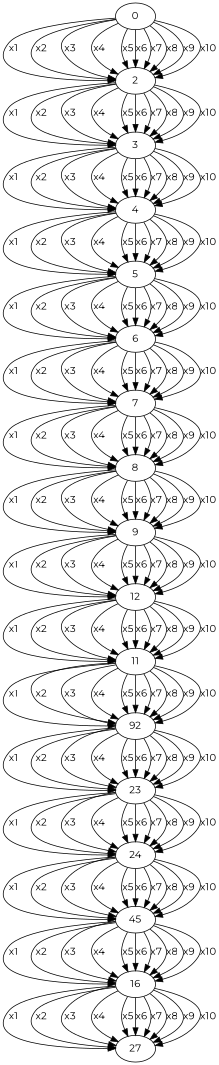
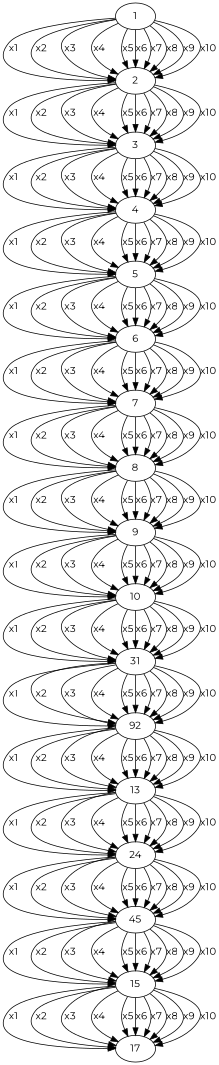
  digraph {
    fontname=Montserrat
    node [fontname=Montserrat]
    edge [fontname=Montserrat]
-   1 [label=0]
+   1
    2
    3
    4
    5
    6
    7
    8
    9
-   10 [label=12]
-   11
+   10
+   11 [label=31]
    n12 [label=92]
-   13 [label=23]
+   13
    n14 [label=24]
    n15 [label=45]
-   16
-   17 [label=27]
+   16 [label=15]
+   17
    1 -> 2 [label=x1]
    1 -> 2 [label=x2]
    1 -> 2 [label=x3]
    1 -> 2 [label=x4]
    1 -> 2 [label=x5]
    1 -> 2 [label=x6]
    1 -> 2 [label=x7]
    1 -> 2 [label=x8]
    1 -> 2 [label=x9]
    1 -> 2 [label=x10]
    2 -> 3 [label=x1]
    2 -> 3 [label=x2]
    2 -> 3 [label=x3]
    2 -> 3 [label=x4]
    2 -> 3 [label=x5]
    2 -> 3 [label=x6]
    2 -> 3 [label=x7]
    2 -> 3 [label=x8]
    2 -> 3 [label=x9]
    2 -> 3 [label=x10]
    3 -> 4 [label=x1]
    3 -> 4 [label=x2]
    3 -> 4 [label=x3]
    3 -> 4 [label=x4]
    3 -> 4 [label=x5]
    3 -> 4 [label=x6]
    3 -> 4 [label=x7]
    3 -> 4 [label=x8]
    3 -> 4 [label=x9]
    3 -> 4 [label=x10]
    4 -> 5 [label=x1]
    4 -> 5 [label=x2]
    4 -> 5 [label=x3]
    4 -> 5 [label=x4]
    4 -> 5 [label=x5]
    4 -> 5 [label=x6]
    4 -> 5 [label=x7]
    4 -> 5 [label=x8]
    4 -> 5 [label=x9]
    4 -> 5 [label=x10]
    5 -> 6 [label=x1]
    5 -> 6 [label=x2]
    5 -> 6 [label=x3]
    5 -> 6 [label=x4]
    5 -> 6 [label=x5]
    5 -> 6 [label=x6]
    5 -> 6 [label=x7]
    5 -> 6 [label=x8]
    5 -> 6 [label=x9]
    5 -> 6 [label=x10]
    6 -> 7 [label=x1]
    6 -> 7 [label=x2]
    6 -> 7 [label=x3]
    6 -> 7 [label=x4]
    6 -> 7 [label=x5]
    6 -> 7 [label=x6]
    6 -> 7 [label=x7]
    6 -> 7 [label=x8]
    6 -> 7 [label=x9]
    6 -> 7 [label=x10]
    7 -> 8 [label=x1]
    7 -> 8 [label=x2]
    7 -> 8 [label=x3]
    7 -> 8 [label=x4]
    7 -> 8 [label=x5]
    7 -> 8 [label=x6]
    7 -> 8 [label=x7]
    7 -> 8 [label=x8]
    7 -> 8 [label=x9]
    7 -> 8 [label=x10]
    8 -> 9 [label=x1]
    8 -> 9 [label=x2]
    8 -> 9 [label=x3]
    8 -> 9 [label=x4]
    8 -> 9 [label=x5]
    8 -> 9 [label=x6]
    8 -> 9 [label=x7]
    8 -> 9 [label=x8]
    8 -> 9 [label=x9]
    8 -> 9 [label=x10]
    9 -> 10 [label=x1]
    9 -> 10 [label=x2]
    9 -> 10 [label=x3]
    9 -> 10 [label=x4]
    9 -> 10 [label=x5]
    9 -> 10 [label=x6]
    9 -> 10 [label=x7]
    9 -> 10 [label=x8]
    9 -> 10 [label=x9]
    9 -> 10 [label=x10]
    10 -> 11 [label=x1]
    10 -> 11 [label=x2]
    10 -> 11 [label=x3]
    10 -> 11 [label=x4]
    10 -> 11 [label=x5]
    10 -> 11 [label=x6]
    10 -> 11 [label=x7]
    10 -> 11 [label=x8]
    10 -> 11 [label=x9]
    10 -> 11 [label=x10]
    11 -> n12 [label=x1]
    11 -> n12 [label=x2]
    11 -> n12 [label=x3]
    11 -> n12 [label=x4]
    11 -> n12 [label=x5]
    11 -> n12 [label=x6]
    11 -> n12 [label=x7]
    11 -> n12 [label=x8]
    11 -> n12 [label=x9]
    11 -> n12 [label=x10]
    n12 -> 13 [label=x1]
    n12 -> 13 [label=x2]
    n12 -> 13 [label=x3]
    n12 -> 13 [label=x4]
    n12 -> 13 [label=x5]
    n12 -> 13 [label=x6]
    n12 -> 13 [label=x7]
    n12 -> 13 [label=x8]
    n12 -> 13 [label=x9]
    n12 -> 13 [label=x10]
    13 -> n14 [label=x1]
    13 -> n14 [label=x2]
    13 -> n14 [label=x3]
    13 -> n14 [label=x4]
    13 -> n14 [label=x5]
    13 -> n14 [label=x6]
    13 -> n14 [label=x7]
    13 -> n14 [label=x8]
    13 -> n14 [label=x9]
    13 -> n14 [label=x10]
    n14 -> n15 [label=x1]
    n14 -> n15 [label=x2]
    n14 -> n15 [label=x3]
    n14 -> n15 [label=x4]
    n14 -> n15 [label=x5]
    n14 -> n15 [label=x6]
    n14 -> n15 [label=x7]
    n14 -> n15 [label=x8]
    n14 -> n15 [label=x9]
    n14 -> n15 [label=x10]
    n15 -> 16 [label=x1]
    n15 -> 16 [label=x2]
    n15 -> 16 [label=x3]
    n15 -> 16 [label=x4]
    n15 -> 16 [label=x5]
    n15 -> 16 [label=x6]
    n15 -> 16 [label=x7]
    n15 -> 16 [label=x8]
    n15 -> 16 [label=x9]
    n15 -> 16 [label=x10]
    16 -> 17 [label=x1]
    16 -> 17 [label=x2]
    16 -> 17 [label=x3]
    16 -> 17 [label=x4]
    16 -> 17 [label=x5]
    16 -> 17 [label=x6]
    16 -> 17 [label=x7]
    16 -> 17 [label=x8]
    16 -> 17 [label=x9]
    16 -> 17 [label=x10]
  }
